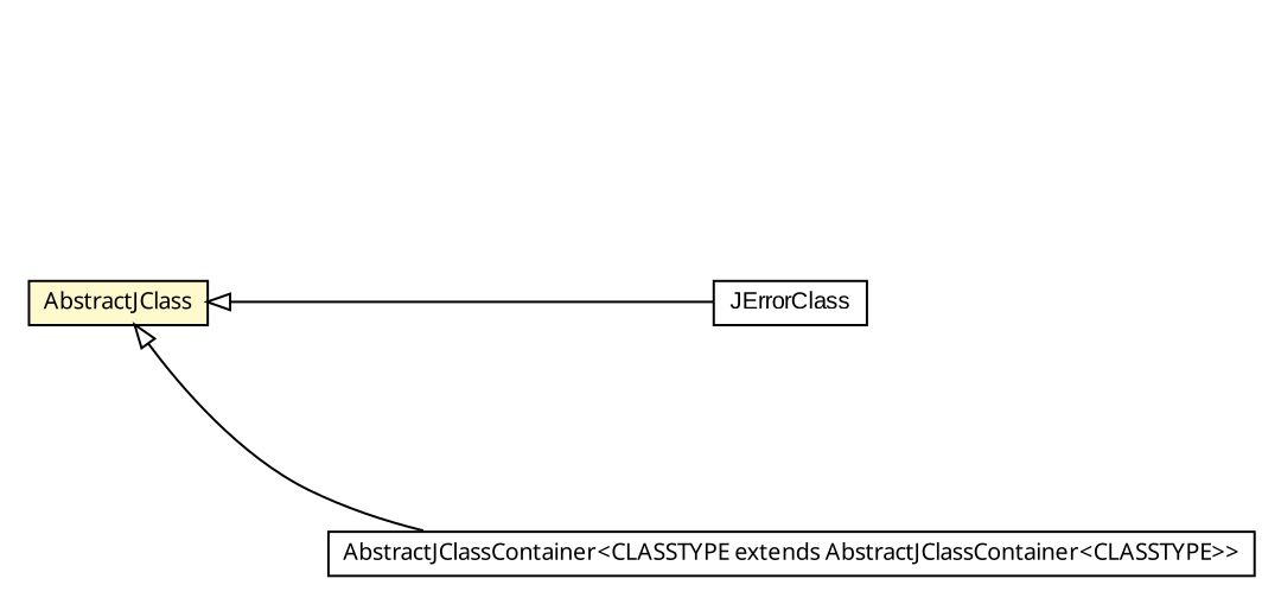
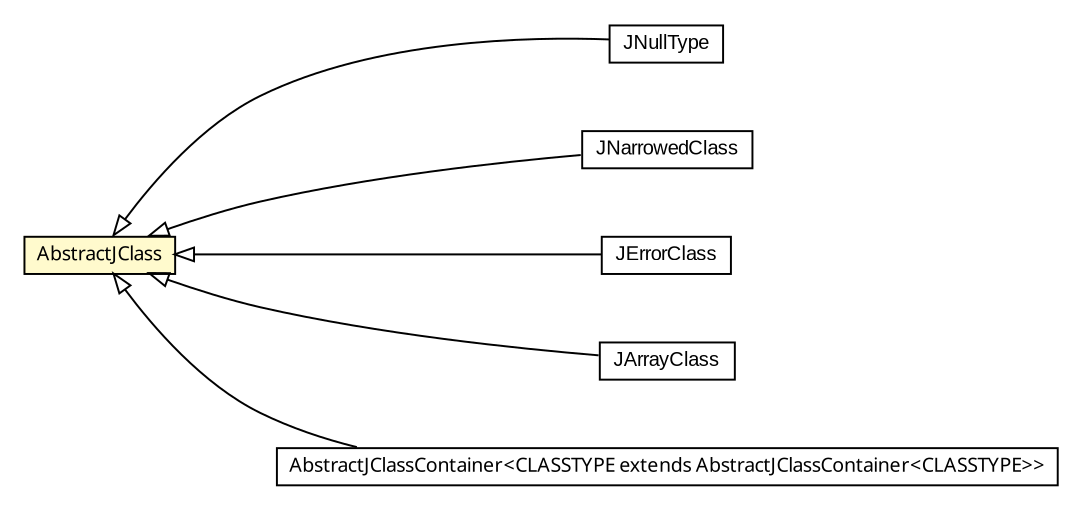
  digraph {
    nodesep=0.25
    rankdir=LR
    ranksep=0.5
    node [fontcolor=black fontname=arial fontsize=10.0 shape=plaintext]
    edge [arrowtail=empty dir=back fontname=arial fontsize=10 headport=p labelfontname=arial labelfontsize=10 tailport=p]
+   n1 [label=<<table title="com.helger.jcodemodel.JNullType" border="0" cellborder="1" cellspacing="0" cellpadding="2" port="p" href="./JNullType.html"> 		<tr><td><table border="0" cellspacing="0" cellpadding="1"> <tr><td align="center" balign="center"> JNullType </td></tr> 		</table></td></tr> 		</table>>]
+   n2 [label=<<table title="com.helger.jcodemodel.JNarrowedClass" border="0" cellborder="1" cellspacing="0" cellpadding="2" port="p" href="./JNarrowedClass.html"> 		<tr><td><table border="0" cellspacing="0" cellpadding="1"> <tr><td align="center" balign="center"> JNarrowedClass </td></tr> 		</table></td></tr> 		</table>>]
    n3 [label=<<table title="com.helger.jcodemodel.JErrorClass" border="0" cellborder="1" cellspacing="0" cellpadding="2" port="p" href="./JErrorClass.html"> 		<tr><td><table border="0" cellspacing="0" cellpadding="1"> <tr><td align="center" balign="center"> JErrorClass </td></tr> 		</table></td></tr> 		</table>>]
+   n4 [label=<<table title="com.helger.jcodemodel.JArrayClass" border="0" cellborder="1" cellspacing="0" cellpadding="2" port="p" href="./JArrayClass.html"> 		<tr><td><table border="0" cellspacing="0" cellpadding="1"> <tr><td align="center" balign="center"> JArrayClass </td></tr> 		</table></td></tr> 		</table>>]
    n5 [label=<<table title="com.helger.jcodemodel.AbstractJClass" border="0" cellborder="1" cellspacing="0" cellpadding="2" port="p" bgcolor="lemonChiffon" href="./AbstractJClass.html"> 		<tr><td><table border="0" cellspacing="0" cellpadding="1"> <tr><td align="center" balign="center"><font face="ariali"> AbstractJClass </font></td></tr> 		</table></td></tr> 		</table>>]
    n6 [label=<<table title="com.helger.jcodemodel.AbstractJClassContainer" border="0" cellborder="1" cellspacing="0" cellpadding="2" port="p" href="./AbstractJClassContainer.html"> 		<tr><td><table border="0" cellspacing="0" cellpadding="1"> <tr><td align="center" balign="center"><font face="ariali"> AbstractJClassContainer&lt;CLASSTYPE extends AbstractJClassContainer&lt;CLASSTYPE&gt;&gt; </font></td></tr> 		</table></td></tr> 		</table>>]
+   n5 -> n1
+   n5 -> n2
    n5 -> n3
+   n5 -> n4
    n5 -> n6
  }
